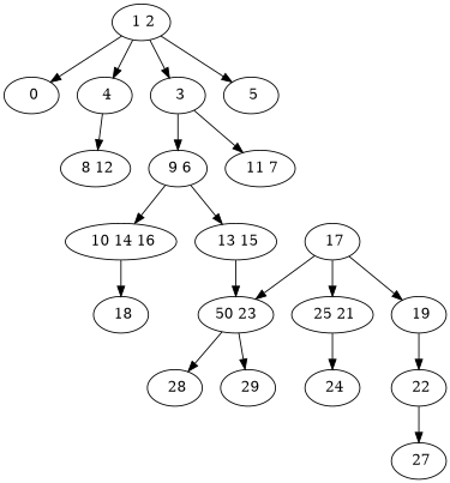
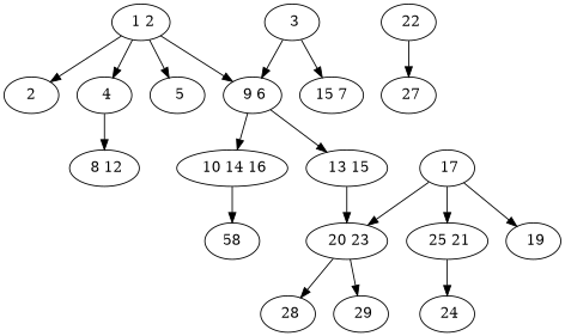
  digraph {
    " 1 2"
-   " 0"
+   " 0" [label=2]
    " 4"
    " 3"
    " 5"
    " 8 12"
    " 9 6"
-   " 11 7"
+   " 11 7" [label="15 7"]
    " 10 14 16"
    " 13 15"
    " 22"
    " 27"
-   " 18"
-   " 20 23" [label="50 23"]
+   " 18" [label=58]
+   " 20 23"
    " 17"
    " 25 21"
    " 19"
    " 24"
    " 28"
    " 29"
    " 1 2" -> " 0"
    " 1 2" -> " 4"
-   " 1 2" -> " 3"
+   " 1 2" -> " 9 6"
    " 1 2" -> " 5"
    " 4" -> " 8 12"
    " 3" -> " 9 6"
    " 3" -> " 11 7"
    " 9 6" -> " 10 14 16"
    " 9 6" -> " 13 15"
    " 10 14 16" -> " 18"
    " 13 15" -> " 20 23"
    " 22" -> " 27"
    " 20 23" -> " 28"
    " 20 23" -> " 29"
    " 17" -> " 20 23"
    " 17" -> " 25 21"
    " 17" -> " 19"
    " 25 21" -> " 24"
-   " 19" -> " 22"
  }
